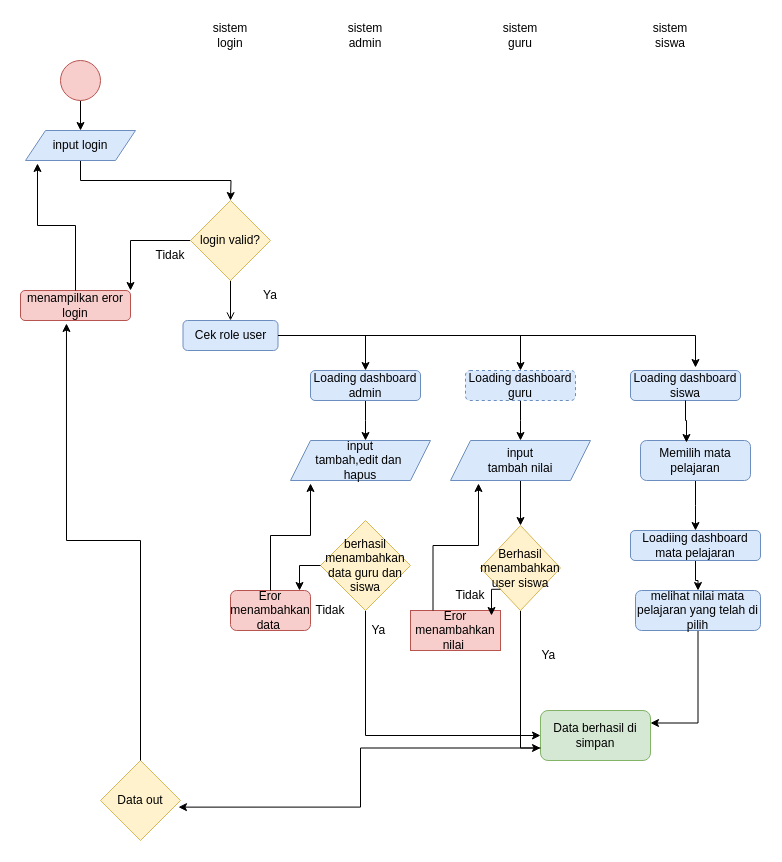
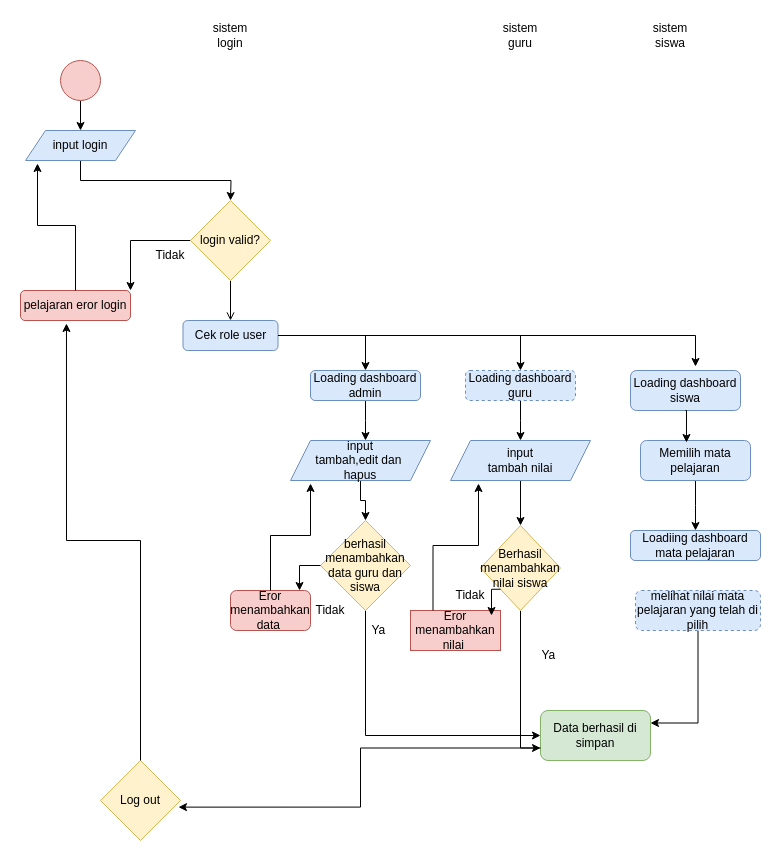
  <mxCell id="0" />
  <mxCell id="1" parent="0" />
  <mxCell id="2" style="edgeStyle=orthogonalEdgeStyle;rounded=0;orthogonalLoop=1;jettySize=auto;html=1;exitX=0.5;exitY=1;exitDx=0;exitDy=0;" edge="1" parent="1" source="3"><mxGeometry relative="1" as="geometry"><mxPoint x="80" y="130" as="targetPoint" /></mxGeometry></mxCell>
  <mxCell id="3" value="" style="ellipse;whiteSpace=wrap;html=1;aspect=fixed;fillColor=#f8cecc;strokeColor=#b85450;" vertex="1" parent="1"><mxGeometry x="60" y="60" width="40" height="40" as="geometry" /></mxCell>
  <mxCell id="4" value="sistem login" style="text;html=1;align=center;verticalAlign=middle;whiteSpace=wrap;rounded=0;" vertex="1" parent="1"><mxGeometry x="200" y="20" width="60" height="30" as="geometry" /></mxCell>
- <mxCell id="5" value="sistem admin" style="text;html=1;align=center;verticalAlign=middle;whiteSpace=wrap;rounded=0;" vertex="1" parent="1"><mxGeometry x="335" y="20" width="60" height="30" as="geometry" /></mxCell>
  <mxCell id="6" value="sistem guru" style="text;html=1;align=center;verticalAlign=middle;whiteSpace=wrap;rounded=0;" vertex="1" parent="1"><mxGeometry x="490" y="20" width="60" height="30" as="geometry" /></mxCell>
  <mxCell id="7" value="sistem siswa" style="text;html=1;align=center;verticalAlign=middle;whiteSpace=wrap;rounded=0;" vertex="1" parent="1"><mxGeometry x="640" y="20" width="60" height="30" as="geometry" /></mxCell>
  <mxCell id="8" style="edgeStyle=orthogonalEdgeStyle;rounded=0;orthogonalLoop=1;jettySize=auto;html=1;exitX=0.5;exitY=1;exitDx=0;exitDy=0;" edge="1" parent="1" source="9"><mxGeometry relative="1" as="geometry"><mxPoint x="230" y="200" as="targetPoint" /></mxGeometry></mxCell>
  <mxCell id="9" value="input login" style="shape=parallelogram;perimeter=parallelogramPerimeter;whiteSpace=wrap;html=1;fixedSize=1;fillColor=#dae8fc;strokeColor=#6c8ebf;" vertex="1" parent="1"><mxGeometry x="25" y="130" width="110" height="30" as="geometry" /></mxCell>
  <mxCell id="10" style="edgeStyle=orthogonalEdgeStyle;rounded=0;orthogonalLoop=1;jettySize=auto;html=1;exitX=0;exitY=0.5;exitDx=0;exitDy=0;entryX=1;entryY=0;entryDx=0;entryDy=0;" edge="1" parent="1" source="12" target="15"><mxGeometry relative="1" as="geometry" /></mxCell>
  <mxCell id="11" style="edgeStyle=orthogonalEdgeStyle;rounded=0;orthogonalLoop=1;jettySize=auto;html=1;exitX=0.5;exitY=1;exitDx=0;exitDy=0;entryX=0.5;entryY=0;entryDx=0;entryDy=0;endArrow=open;" edge="1" parent="1" source="12" target="24"><mxGeometry relative="1" as="geometry" /></mxCell>
  <mxCell id="12" value="login valid?" style="rhombus;whiteSpace=wrap;html=1;fillColor=#fff2cc;strokeColor=#d6b656;" vertex="1" parent="1"><mxGeometry x="190" y="200" width="80" height="80" as="geometry" /></mxCell>
- <mxCell id="13" value="Ya" style="text;html=1;align=center;verticalAlign=middle;whiteSpace=wrap;rounded=0;" vertex="1" parent="1"><mxGeometry x="240" y="280" width="60" height="30" as="geometry" /></mxCell>
  <mxCell id="14" value="Tidak" style="text;html=1;align=center;verticalAlign=middle;whiteSpace=wrap;rounded=0;" vertex="1" parent="1"><mxGeometry x="140" y="240" width="60" height="30" as="geometry" /></mxCell>
- <mxCell id="15" value="menampilkan eror login" style="rounded=1;whiteSpace=wrap;html=1;fillColor=#f8cecc;strokeColor=#b85450;" vertex="1" parent="1"><mxGeometry x="20" y="290" width="110" height="30" as="geometry" /></mxCell>
+ <mxCell id="15" value="pelajaran eror login" style="rounded=1;whiteSpace=wrap;html=1;fillColor=#f8cecc;strokeColor=#b85450;" vertex="1" parent="1"><mxGeometry x="20" y="290" width="110" height="30" as="geometry" /></mxCell>
  <mxCell id="16" style="edgeStyle=orthogonalEdgeStyle;rounded=0;orthogonalLoop=1;jettySize=auto;html=1;exitX=0.5;exitY=0;exitDx=0;exitDy=0;entryX=0.109;entryY=1.1;entryDx=0;entryDy=0;entryPerimeter=0;" edge="1" parent="1" source="15" target="9"><mxGeometry relative="1" as="geometry" /></mxCell>
  <mxCell id="17" style="edgeStyle=orthogonalEdgeStyle;rounded=0;orthogonalLoop=1;jettySize=auto;html=1;exitX=0.5;exitY=1;exitDx=0;exitDy=0;" edge="1" parent="1" source="18"><mxGeometry relative="1" as="geometry"><mxPoint x="365" y="440" as="targetPoint" /></mxGeometry></mxCell>
  <mxCell id="18" value="Loading dashboard admin" style="rounded=1;whiteSpace=wrap;html=1;fillColor=#dae8fc;strokeColor=#6c8ebf;" vertex="1" parent="1"><mxGeometry x="310" y="370" width="110" height="30" as="geometry" /></mxCell>
- <mxCell id="19" value="Loading dashboard siswa" style="rounded=1;whiteSpace=wrap;html=1;fillColor=#dae8fc;strokeColor=#6c8ebf;" vertex="1" parent="1"><mxGeometry x="630" y="370" width="110" height="30" as="geometry" /></mxCell>
+ <mxCell id="19" value="Loading dashboard siswa" style="rounded=1;whiteSpace=wrap;html=1;fillColor=#dae8fc;strokeColor=#6c8ebf;" vertex="1" parent="1"><mxGeometry x="630" y="370" width="110" height="40" as="geometry" /></mxCell>
  <mxCell id="20" style="edgeStyle=orthogonalEdgeStyle;rounded=0;orthogonalLoop=1;jettySize=auto;html=1;exitX=0.5;exitY=1;exitDx=0;exitDy=0;" edge="1" parent="1" source="21"><mxGeometry relative="1" as="geometry"><mxPoint x="520" y="440" as="targetPoint" /></mxGeometry></mxCell>
  <mxCell id="21" value="Loading dashboard guru" style="rounded=1;whiteSpace=wrap;html=1;fillColor=#dae8fc;strokeColor=#6c8ebf;dashed=1;" vertex="1" parent="1"><mxGeometry x="465" y="370" width="110" height="30" as="geometry" /></mxCell>
  <mxCell id="22" style="edgeStyle=orthogonalEdgeStyle;rounded=0;orthogonalLoop=1;jettySize=auto;html=1;exitX=1;exitY=0.5;exitDx=0;exitDy=0;entryX=0.5;entryY=0;entryDx=0;entryDy=0;" edge="1" parent="1" source="24" target="18"><mxGeometry relative="1" as="geometry" /></mxCell>
  <mxCell id="23" style="edgeStyle=orthogonalEdgeStyle;rounded=0;orthogonalLoop=1;jettySize=auto;html=1;exitX=1;exitY=0.5;exitDx=0;exitDy=0;entryX=0.5;entryY=0;entryDx=0;entryDy=0;" edge="1" parent="1" source="24" target="21"><mxGeometry relative="1" as="geometry" /></mxCell>
  <mxCell id="24" value="Cek role user" style="rounded=1;whiteSpace=wrap;html=1;fillColor=#dae8fc;strokeColor=#6c8ebf;" vertex="1" parent="1"><mxGeometry x="182.5" y="320" width="95" height="30" as="geometry" /></mxCell>
  <mxCell id="25" style="edgeStyle=orthogonalEdgeStyle;rounded=0;orthogonalLoop=1;jettySize=auto;html=1;exitX=1;exitY=0.5;exitDx=0;exitDy=0;entryX=0.591;entryY=-0.1;entryDx=0;entryDy=0;entryPerimeter=0;" edge="1" parent="1" source="24" target="19"><mxGeometry relative="1" as="geometry" /></mxCell>
+ <mxCell id="26" style="edgeStyle=orthogonalEdgeStyle;rounded=0;orthogonalLoop=1;jettySize=auto;html=1;exitX=0.5;exitY=1;exitDx=0;exitDy=0;entryX=0.5;entryY=0;entryDx=0;entryDy=0;" edge="1" parent="1" source="27" target="38"><mxGeometry relative="1" as="geometry" /></mxCell>
  <mxCell id="27" value="input&lt;div&gt;tambah,edit dan&amp;nbsp;&lt;/div&gt;&lt;div&gt;hapus&lt;/div&gt;" style="shape=parallelogram;perimeter=parallelogramPerimeter;whiteSpace=wrap;html=1;fixedSize=1;fillColor=#dae8fc;strokeColor=#6c8ebf;" vertex="1" parent="1"><mxGeometry x="290" y="440" width="140" height="40" as="geometry" /></mxCell>
  <mxCell id="28" style="edgeStyle=orthogonalEdgeStyle;rounded=0;orthogonalLoop=1;jettySize=auto;html=1;exitX=0.5;exitY=1;exitDx=0;exitDy=0;entryX=0.5;entryY=0;entryDx=0;entryDy=0;" edge="1" parent="1" source="29" target="36"><mxGeometry relative="1" as="geometry" /></mxCell>
  <mxCell id="29" value="input&lt;div&gt;tambah nilai&lt;/div&gt;" style="shape=parallelogram;perimeter=parallelogramPerimeter;whiteSpace=wrap;html=1;fixedSize=1;fillColor=#dae8fc;strokeColor=#6c8ebf;" vertex="1" parent="1"><mxGeometry x="450" y="440" width="140" height="40" as="geometry" /></mxCell>
  <mxCell id="30" style="edgeStyle=orthogonalEdgeStyle;rounded=0;orthogonalLoop=1;jettySize=auto;html=1;exitX=0.5;exitY=1;exitDx=0;exitDy=0;" edge="1" parent="1" source="31"><mxGeometry relative="1" as="geometry"><mxPoint x="695" y="530" as="targetPoint" /></mxGeometry></mxCell>
  <mxCell id="31" value="Memilih mata pelajaran" style="rounded=1;whiteSpace=wrap;html=1;fillColor=#dae8fc;strokeColor=#6c8ebf;" vertex="1" parent="1"><mxGeometry x="640" y="440" width="110" height="40" as="geometry" /></mxCell>
  <mxCell id="32" style="edgeStyle=orthogonalEdgeStyle;rounded=0;orthogonalLoop=1;jettySize=auto;html=1;exitX=0.5;exitY=1;exitDx=0;exitDy=0;entryX=0.418;entryY=0.05;entryDx=0;entryDy=0;entryPerimeter=0;" edge="1" parent="1" source="19" target="31"><mxGeometry relative="1" as="geometry" /></mxCell>
- <mxCell id="33" style="edgeStyle=orthogonalEdgeStyle;rounded=0;orthogonalLoop=1;jettySize=auto;html=1;exitX=0.5;exitY=1;exitDx=0;exitDy=0;" edge="1" parent="1" source="34" target="40"><mxGeometry relative="1" as="geometry"><mxPoint x="695" y="620" as="targetPoint" /></mxGeometry></mxCell>
  <mxCell id="34" value="Loadiing dashboard mata pelajaran" style="rounded=1;whiteSpace=wrap;html=1;fillColor=#dae8fc;strokeColor=#6c8ebf;" vertex="1" parent="1"><mxGeometry x="630" y="530" width="130" height="30" as="geometry" /></mxCell>
  <mxCell id="35" style="edgeStyle=orthogonalEdgeStyle;rounded=0;orthogonalLoop=1;jettySize=auto;html=1;exitX=0.5;exitY=1;exitDx=0;exitDy=0;entryX=0;entryY=0.75;entryDx=0;entryDy=0;" edge="1" parent="1" source="36" target="43"><mxGeometry relative="1" as="geometry" /></mxCell>
- <mxCell id="36" value="Berhasil menambahkan user siswa" style="rhombus;whiteSpace=wrap;html=1;fillColor=#fff2cc;strokeColor=#d6b656;" vertex="1" parent="1"><mxGeometry x="480" y="525" width="80" height="85" as="geometry" /></mxCell>
+ <mxCell id="36" value="Berhasil menambahkan nilai siswa" style="rhombus;whiteSpace=wrap;html=1;fillColor=#fff2cc;strokeColor=#d6b656;" vertex="1" parent="1"><mxGeometry x="480" y="525" width="80" height="85" as="geometry" /></mxCell>
  <mxCell id="37" style="edgeStyle=orthogonalEdgeStyle;rounded=0;orthogonalLoop=1;jettySize=auto;html=1;exitX=0.5;exitY=1;exitDx=0;exitDy=0;entryX=0;entryY=0.5;entryDx=0;entryDy=0;" edge="1" parent="1" source="38" target="43"><mxGeometry relative="1" as="geometry" /></mxCell>
  <mxCell id="38" value="berhasil menambahkan data guru dan siswa" style="rhombus;whiteSpace=wrap;html=1;fillColor=#fff2cc;strokeColor=#d6b656;" vertex="1" parent="1"><mxGeometry x="320" y="520" width="90" height="90" as="geometry" /></mxCell>
  <mxCell id="39" style="edgeStyle=orthogonalEdgeStyle;rounded=0;orthogonalLoop=1;jettySize=auto;html=1;exitX=0.5;exitY=1;exitDx=0;exitDy=0;entryX=1;entryY=0.25;entryDx=0;entryDy=0;" edge="1" parent="1" source="40" target="43"><mxGeometry relative="1" as="geometry" /></mxCell>
- <mxCell id="40" value="melihat nilai mata pelajaran yang telah di pilih" style="rounded=1;whiteSpace=wrap;html=1;fillColor=#dae8fc;strokeColor=#6c8ebf;" vertex="1" parent="1"><mxGeometry x="635" y="590" width="125" height="40" as="geometry" /></mxCell>
+ <mxCell id="40" value="melihat nilai mata pelajaran yang telah di pilih" style="rounded=1;whiteSpace=wrap;html=1;fillColor=#dae8fc;strokeColor=#6c8ebf;dashed=1;" vertex="1" parent="1"><mxGeometry x="635" y="590" width="125" height="40" as="geometry" /></mxCell>
  <mxCell id="41" value="Eror menambahkan nilai&amp;nbsp;" style="whiteSpace=wrap;html=1;fillColor=#f8cecc;strokeColor=#b85450;rounded=0;" vertex="1" parent="1"><mxGeometry x="410" y="610" width="90" height="40" as="geometry" /></mxCell>
  <mxCell id="42" value="Eror menambahkan data&amp;nbsp;" style="rounded=1;whiteSpace=wrap;html=1;fillColor=#f8cecc;strokeColor=#b85450;" vertex="1" parent="1"><mxGeometry x="230" y="590" width="80" height="40" as="geometry" /></mxCell>
  <mxCell id="43" value="Data berhasil di simpan" style="rounded=1;whiteSpace=wrap;html=1;fillColor=#d5e8d4;strokeColor=#82b366;" vertex="1" parent="1"><mxGeometry x="540" y="710" width="110" height="50" as="geometry" /></mxCell>
  <mxCell id="44" value="Ya&amp;nbsp;&lt;span style=&quot;color: rgba(0, 0, 0, 0); font-family: monospace; font-size: 0px; text-align: start; text-wrap-mode: nowrap;&quot;&gt;%3CmxGraphModel%3E%3Croot%3E%3CmxCell%20id%3D%220%22%2F%3E%3CmxCell%20id%3D%221%22%20parent%3D%220%22%2F%3E%3CmxCell%20id%3D%222%22%20value%3D%22%22%20style%3D%22rounded%3D1%3BwhiteSpace%3Dwrap%3Bhtml%3D1%3BfillColor%3D%23dae8fc%3BstrokeColor%3D%236c8ebf%3B%22%20vertex%3D%221%22%20parent%3D%221%22%3E%3CmxGeometry%20x%3D%22370%22%20y%3D%22610%22%20width%3D%2270%22%20height%3D%2220%22%20as%3D%22geometry%22%2F%3E%3C%2FmxCell%3E%3C%2Froot%3E%3C%2FmxGraphModel%3E&lt;/span&gt;" style="text;html=1;align=center;verticalAlign=middle;whiteSpace=wrap;rounded=0;" vertex="1" parent="1"><mxGeometry x="520" y="640" width="60" height="30" as="geometry" /></mxCell>
  <mxCell id="45" value="Tidak" style="text;html=1;align=center;verticalAlign=middle;whiteSpace=wrap;rounded=0;" vertex="1" parent="1"><mxGeometry x="440" y="580" width="60" height="30" as="geometry" /></mxCell>
  <mxCell id="46" style="edgeStyle=orthogonalEdgeStyle;rounded=0;orthogonalLoop=1;jettySize=auto;html=1;exitX=0;exitY=1;exitDx=0;exitDy=0;entryX=0.9;entryY=0.125;entryDx=0;entryDy=0;entryPerimeter=0;" edge="1" parent="1" source="36" target="41"><mxGeometry relative="1" as="geometry" /></mxCell>
  <mxCell id="47" style="edgeStyle=orthogonalEdgeStyle;rounded=0;orthogonalLoop=1;jettySize=auto;html=1;exitX=0.25;exitY=0;exitDx=0;exitDy=0;entryX=0.2;entryY=1.075;entryDx=0;entryDy=0;entryPerimeter=0;" edge="1" parent="1" source="41" target="29"><mxGeometry relative="1" as="geometry" /></mxCell>
  <mxCell id="48" value="Tidak" style="text;html=1;align=center;verticalAlign=middle;whiteSpace=wrap;rounded=0;" vertex="1" parent="1"><mxGeometry x="300" y="595" width="60" height="30" as="geometry" /></mxCell>
  <mxCell id="49" value="Ya&amp;nbsp;&lt;span style=&quot;color: rgba(0, 0, 0, 0); font-family: monospace; font-size: 0px; text-align: start; text-wrap-mode: nowrap;&quot;&gt;%3CmxGraphModel%3E%3Croot%3E%3CmxCell%20id%3D%220%22%2F%3E%3CmxCell%20id%3D%221%22%20parent%3D%220%22%2F%3E%3CmxCell%20id%3D%222%22%20value%3D%22%22%20style%3D%22rounded%3D1%3BwhiteSpace%3Dwrap%3Bhtml%3D1%3BfillColor%3D%23dae8fc%3BstrokeColor%3D%236c8ebf%3B%22%20vertex%3D%221%22%20parent%3D%221%22%3E%3CmxGeometry%20x%3D%22370%22%20y%3D%22610%22%20width%3D%2270%22%20height%3D%2220%22%20as%3D%22geometry%22%2F%3E%3C%2FmxCell%3E%3C%2Froot%3E%3C%2FmxGraphModel%3E&lt;/span&gt;" style="text;html=1;align=center;verticalAlign=middle;whiteSpace=wrap;rounded=0;" vertex="1" parent="1"><mxGeometry x="350" y="615" width="60" height="30" as="geometry" /></mxCell>
  <mxCell id="50" style="edgeStyle=orthogonalEdgeStyle;rounded=0;orthogonalLoop=1;jettySize=auto;html=1;exitX=0;exitY=0.5;exitDx=0;exitDy=0;entryX=0.863;entryY=0;entryDx=0;entryDy=0;entryPerimeter=0;" edge="1" parent="1" source="38" target="42"><mxGeometry relative="1" as="geometry" /></mxCell>
  <mxCell id="51" style="edgeStyle=orthogonalEdgeStyle;rounded=0;orthogonalLoop=1;jettySize=auto;html=1;exitX=0.5;exitY=0;exitDx=0;exitDy=0;entryX=0.143;entryY=1.075;entryDx=0;entryDy=0;entryPerimeter=0;" edge="1" parent="1" source="42" target="27"><mxGeometry relative="1" as="geometry" /></mxCell>
- <mxCell id="52" value="Data out" style="rhombus;whiteSpace=wrap;html=1;fillColor=#fff2cc;strokeColor=#d6b656;" vertex="1" parent="1"><mxGeometry x="100" y="760" width="80" height="80" as="geometry" /></mxCell>
+ <mxCell id="52" value="Log out" style="rhombus;whiteSpace=wrap;html=1;fillColor=#fff2cc;strokeColor=#d6b656;" vertex="1" parent="1"><mxGeometry x="100" y="760" width="80" height="80" as="geometry" /></mxCell>
  <mxCell id="53" style="edgeStyle=orthogonalEdgeStyle;rounded=0;orthogonalLoop=1;jettySize=auto;html=1;exitX=0;exitY=0.75;exitDx=0;exitDy=0;entryX=0.975;entryY=0.583;entryDx=0;entryDy=0;entryPerimeter=0;" edge="1" parent="1" source="43" target="52"><mxGeometry relative="1" as="geometry" /></mxCell>
  <mxCell id="54" style="edgeStyle=orthogonalEdgeStyle;rounded=0;orthogonalLoop=1;jettySize=auto;html=1;exitX=0.5;exitY=0;exitDx=0;exitDy=0;entryX=0.418;entryY=1.1;entryDx=0;entryDy=0;entryPerimeter=0;" edge="1" parent="1" source="52" target="15"><mxGeometry relative="1" as="geometry" /></mxCell>
